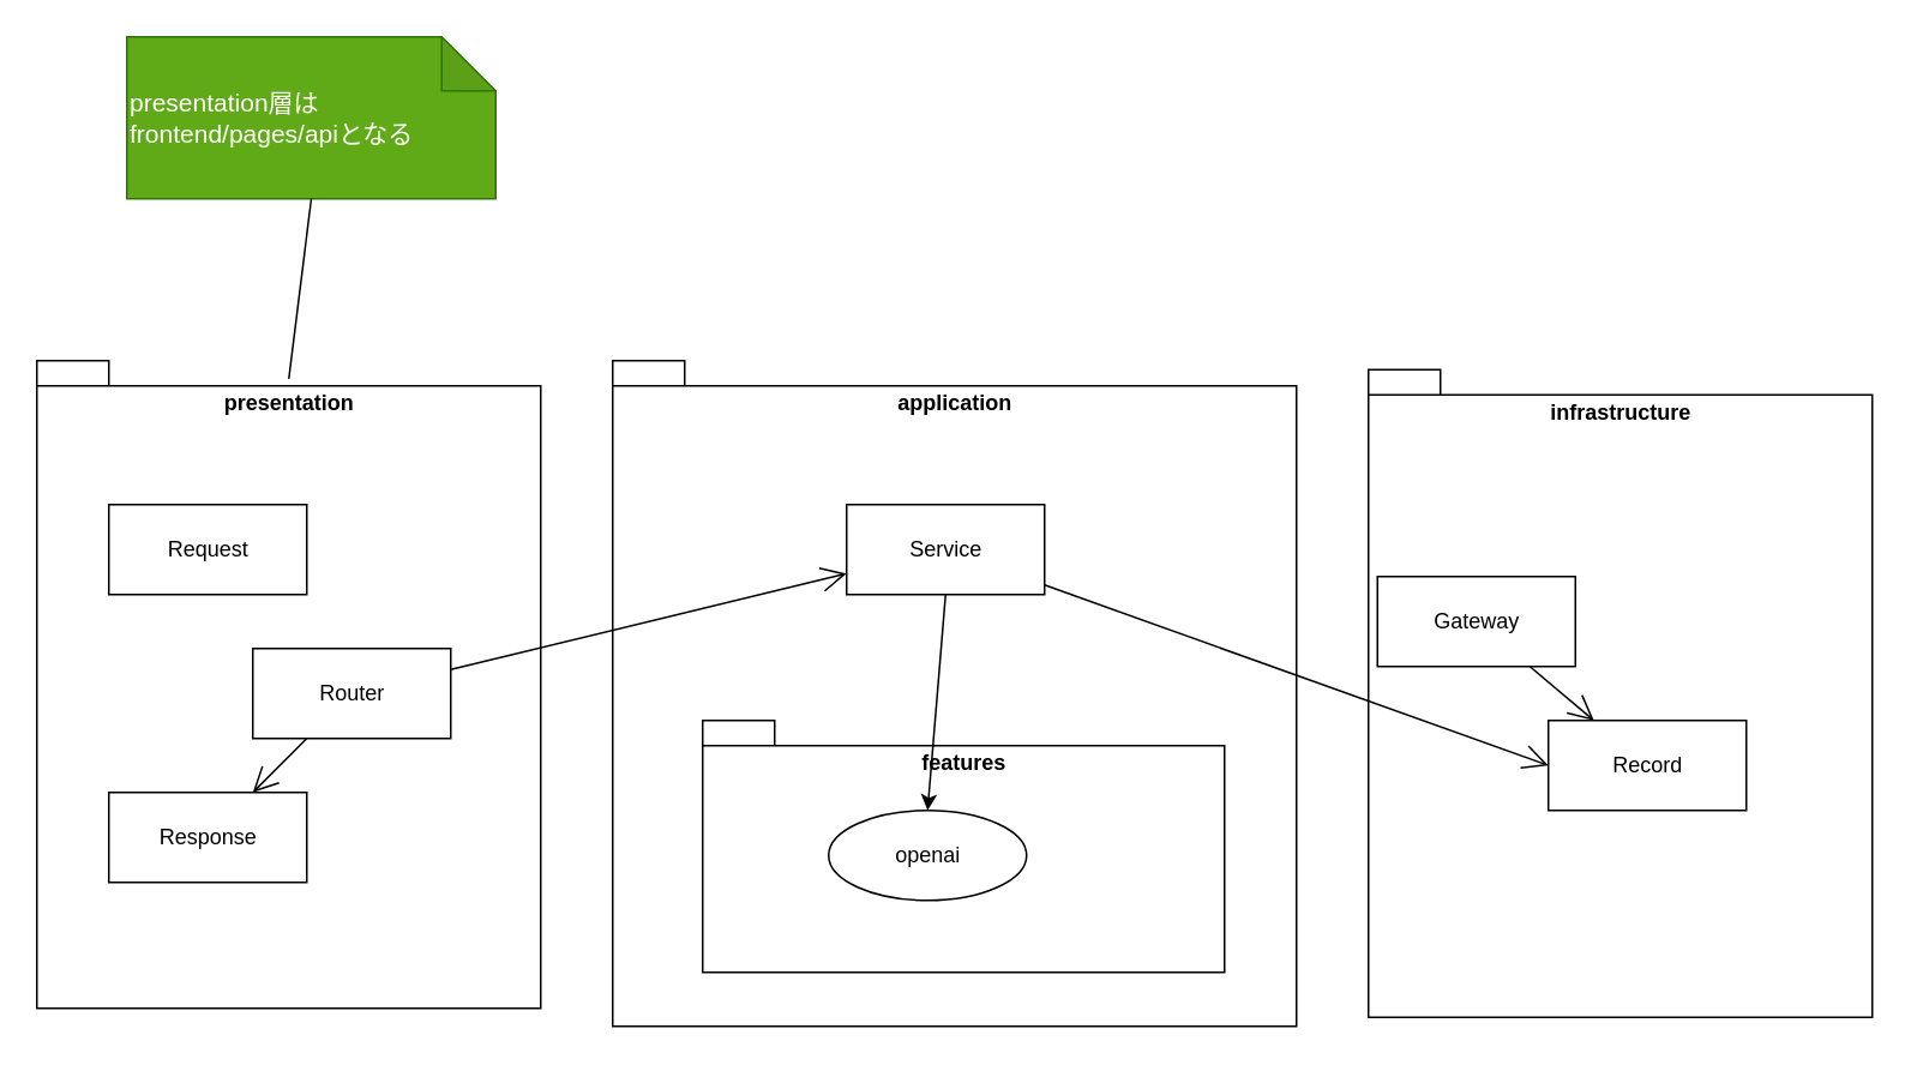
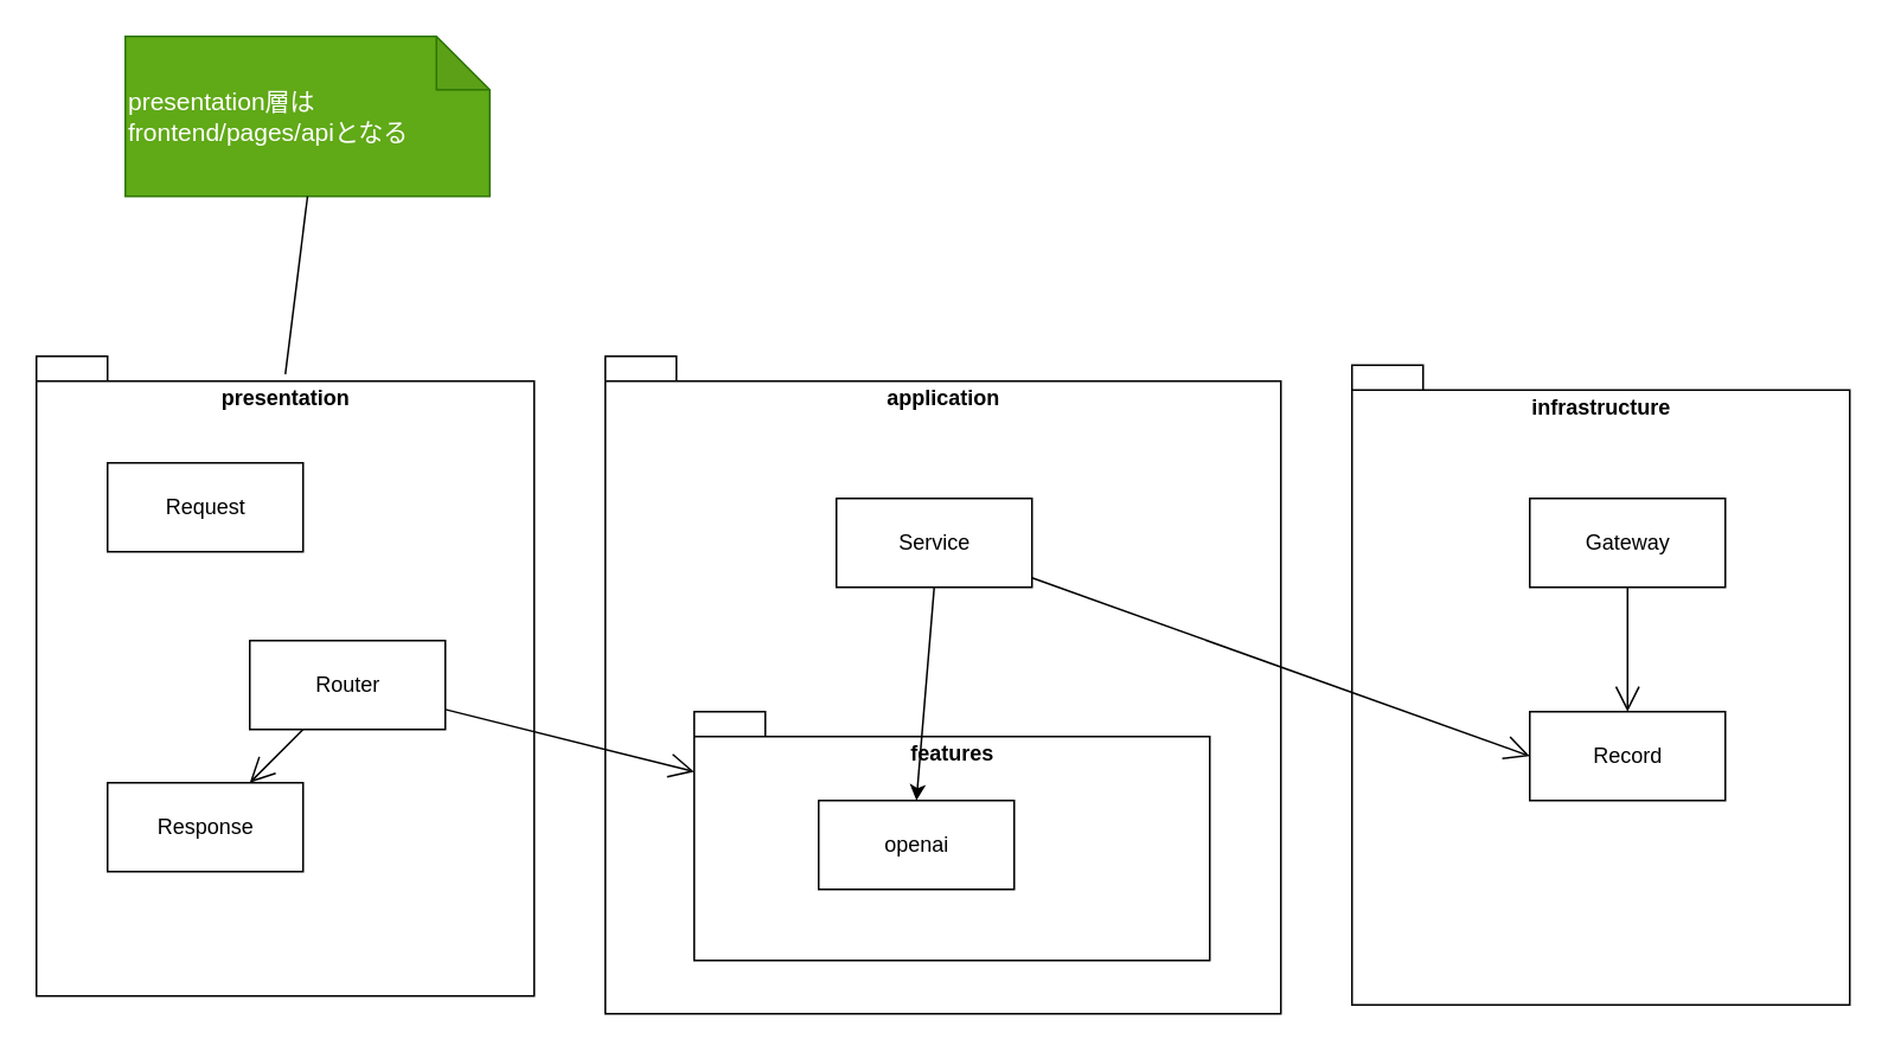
  <mxCell id="0" />
  <mxCell id="1" parent="0" />
  <mxCell id="2" value="presentation" style="shape=folder;fontStyle=1;spacingTop=10;tabWidth=40;tabHeight=14;tabPosition=left;html=1;verticalAlign=top;fillColor=none;" vertex="1" parent="1"><mxGeometry x="20" y="200" width="280" height="360" as="geometry" /></mxCell>
  <mxCell id="3" value="application" style="shape=folder;fontStyle=1;spacingTop=10;tabWidth=40;tabHeight=14;tabPosition=left;html=1;verticalAlign=top;fillColor=none;" vertex="1" parent="1"><mxGeometry x="340" y="200" width="380" height="370" as="geometry" /></mxCell>
  <mxCell id="4" value="infrastructure" style="shape=folder;fontStyle=1;spacingTop=10;tabWidth=40;tabHeight=14;tabPosition=left;html=1;verticalAlign=top;fillColor=none;" vertex="1" parent="1"><mxGeometry x="760" y="205" width="280" height="360" as="geometry" /></mxCell>
  <mxCell id="5" value="Router" style="html=1;" vertex="1" parent="1"><mxGeometry x="140" y="360" width="110" height="50" as="geometry" /></mxCell>
- <mxCell id="6" value="Request" style="html=1;" vertex="1" parent="1"><mxGeometry x="60" y="280" width="110" height="50" as="geometry" /></mxCell>
+ <mxCell id="6" value="Request" style="html=1;" vertex="1" parent="1"><mxGeometry x="60" y="260" width="110" height="50" as="geometry" /></mxCell>
  <mxCell id="7" value="Response" style="html=1;" vertex="1" parent="1"><mxGeometry x="60" y="440" width="110" height="50" as="geometry" /></mxCell>
  <mxCell id="8" style="edgeStyle=none;html=1;exitX=0.5;exitY=1;exitDx=0;exitDy=0;entryX=0.5;entryY=0;entryDx=0;entryDy=0;fontSize=14;" edge="1" parent="1" source="9" target="19"><mxGeometry relative="1" as="geometry" /></mxCell>
  <mxCell id="9" value="Service" style="html=1;" vertex="1" parent="1"><mxGeometry x="470" y="280" width="110" height="50" as="geometry" /></mxCell>
- <mxCell id="10" value="Gateway" style="html=1;" vertex="1" parent="1"><mxGeometry x="765" y="320" width="110" height="50" as="geometry" /></mxCell>
+ <mxCell id="10" value="Gateway" style="html=1;" vertex="1" parent="1"><mxGeometry x="860" y="280" width="110" height="50" as="geometry" /></mxCell>
  <mxCell id="11" value="Record" style="html=1;" vertex="1" parent="1"><mxGeometry x="860" y="400" width="110" height="50" as="geometry" /></mxCell>
  <mxCell id="12" value="" style="endArrow=open;endFill=1;endSize=12;html=1;" edge="1" parent="1" source="5" target="7"><mxGeometry width="160" relative="1" as="geometry"><mxPoint x="165.556" y="380" as="sourcePoint" /><mxPoint x="134.444" y="340" as="targetPoint" /></mxGeometry></mxCell>
- <mxCell id="13" value="" style="endArrow=open;endFill=1;endSize=12;html=1;" edge="1" parent="1" source="5" target="9"><mxGeometry width="160" relative="1" as="geometry"><mxPoint x="166.818" y="430" as="sourcePoint" /><mxPoint x="123.182" y="490" as="targetPoint" /></mxGeometry></mxCell>
+ <mxCell id="13" value="" style="endArrow=open;endFill=1;endSize=12;html=1;" edge="1" parent="1" source="5" target="18"><mxGeometry width="160" relative="1" as="geometry"><mxPoint x="166.818" y="430" as="sourcePoint" /><mxPoint x="123.182" y="490" as="targetPoint" /></mxGeometry></mxCell>
  <mxCell id="14" value="" style="endArrow=open;endFill=1;endSize=12;html=1;entryX=0;entryY=0.5;entryDx=0;entryDy=0;" edge="1" parent="1" source="9" target="11"><mxGeometry width="160" relative="1" as="geometry"><mxPoint x="580" y="417.407" as="sourcePoint" /><mxPoint x="740" y="385" as="targetPoint" /></mxGeometry></mxCell>
  <mxCell id="15" value="" style="endArrow=open;endFill=1;endSize=12;html=1;" edge="1" parent="1" source="10" target="11"><mxGeometry width="160" relative="1" as="geometry"><mxPoint x="360" y="400" as="sourcePoint" /><mxPoint x="620" y="400" as="targetPoint" /></mxGeometry></mxCell>
  <mxCell id="16" value="presentation層はfrontend/pages/apiとなる" style="shape=note;whiteSpace=wrap;html=1;backgroundOutline=1;darkOpacity=0.05;fillColor=#60a917;fontColor=#ffffff;strokeColor=#2D7600;fontSize=14;align=left;" vertex="1" parent="1"><mxGeometry x="70" y="20" width="205" height="90" as="geometry" /></mxCell>
  <mxCell id="17" value="" style="endArrow=none;html=1;entryX=0.5;entryY=1;entryDx=0;entryDy=0;entryPerimeter=0;exitX=0.5;exitY=0.028;exitDx=0;exitDy=0;exitPerimeter=0;" edge="1" parent="1" source="2" target="16"><mxGeometry width="50" height="50" relative="1" as="geometry"><mxPoint x="230" y="250" as="sourcePoint" /><mxPoint x="280" y="200" as="targetPoint" /></mxGeometry></mxCell>
  <mxCell id="18" value="features" style="shape=folder;fontStyle=1;spacingTop=10;tabWidth=40;tabHeight=14;tabPosition=left;html=1;verticalAlign=top;fillColor=none;" vertex="1" parent="1"><mxGeometry x="390" y="400" width="290" height="140" as="geometry" /></mxCell>
- <mxCell id="19" value="openai" style="ellipse;html=1;" vertex="1" parent="1"><mxGeometry x="460" y="450" width="110" height="50" as="geometry" /></mxCell>
+ <mxCell id="19" value="openai" style="html=1;" vertex="1" parent="1"><mxGeometry x="460" y="450" width="110" height="50" as="geometry" /></mxCell>
